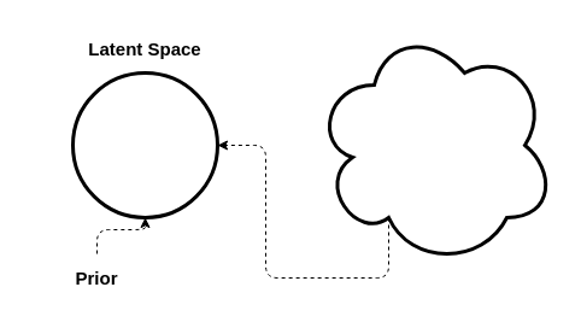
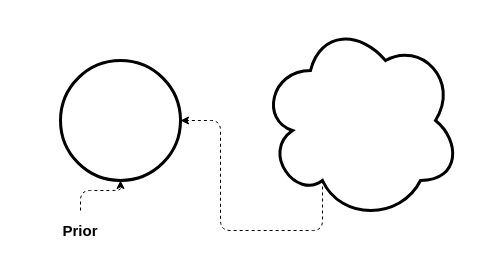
  <mxCell id="0" />
  <mxCell id="1" parent="0" />
  <mxCell id="2" value="" style="ellipse;whiteSpace=wrap;html=1;aspect=fixed;strokeWidth=3;fillColor=none;" vertex="1" parent="1"><mxGeometry x="60" y="60" width="120" height="120" as="geometry" /></mxCell>
- <mxCell id="3" value="Latent Space" style="text;html=1;strokeColor=none;fillColor=none;align=center;verticalAlign=middle;whiteSpace=wrap;rounded=0;fontStyle=1;fontSize=15;" vertex="1" parent="1"><mxGeometry x="60" y="20" width="120" height="40" as="geometry" /></mxCell>
  <mxCell id="4" style="edgeStyle=orthogonalEdgeStyle;orthogonalLoop=1;jettySize=auto;html=1;fontSize=15;rounded=1;dashed=1;" edge="1" parent="1" source="5" target="2"><mxGeometry relative="1" as="geometry" /></mxCell>
  <mxCell id="5" value="Prior" style="text;html=1;strokeColor=none;fillColor=none;align=center;verticalAlign=middle;whiteSpace=wrap;rounded=0;fontSize=15;fontStyle=1" vertex="1" parent="1"><mxGeometry x="20" y="210" width="120" height="40" as="geometry" /></mxCell>
  <mxCell id="6" style="edgeStyle=orthogonalEdgeStyle;rounded=1;orthogonalLoop=1;jettySize=auto;html=1;exitX=0.31;exitY=0.8;exitDx=0;exitDy=0;exitPerimeter=0;dashed=1;fontSize=15;" edge="1" parent="1" source="7" target="2"><mxGeometry relative="1" as="geometry"><Array as="points"><mxPoint x="322" y="230" /><mxPoint x="220" y="230" /><mxPoint x="220" y="120" /></Array></mxGeometry></mxCell>
  <mxCell id="7" value="" style="ellipse;shape=cloud;whiteSpace=wrap;html=1;strokeWidth=3;fillColor=none;fontSize=15;" vertex="1" parent="1"><mxGeometry x="260" y="20" width="200" height="200" as="geometry" /></mxCell>
